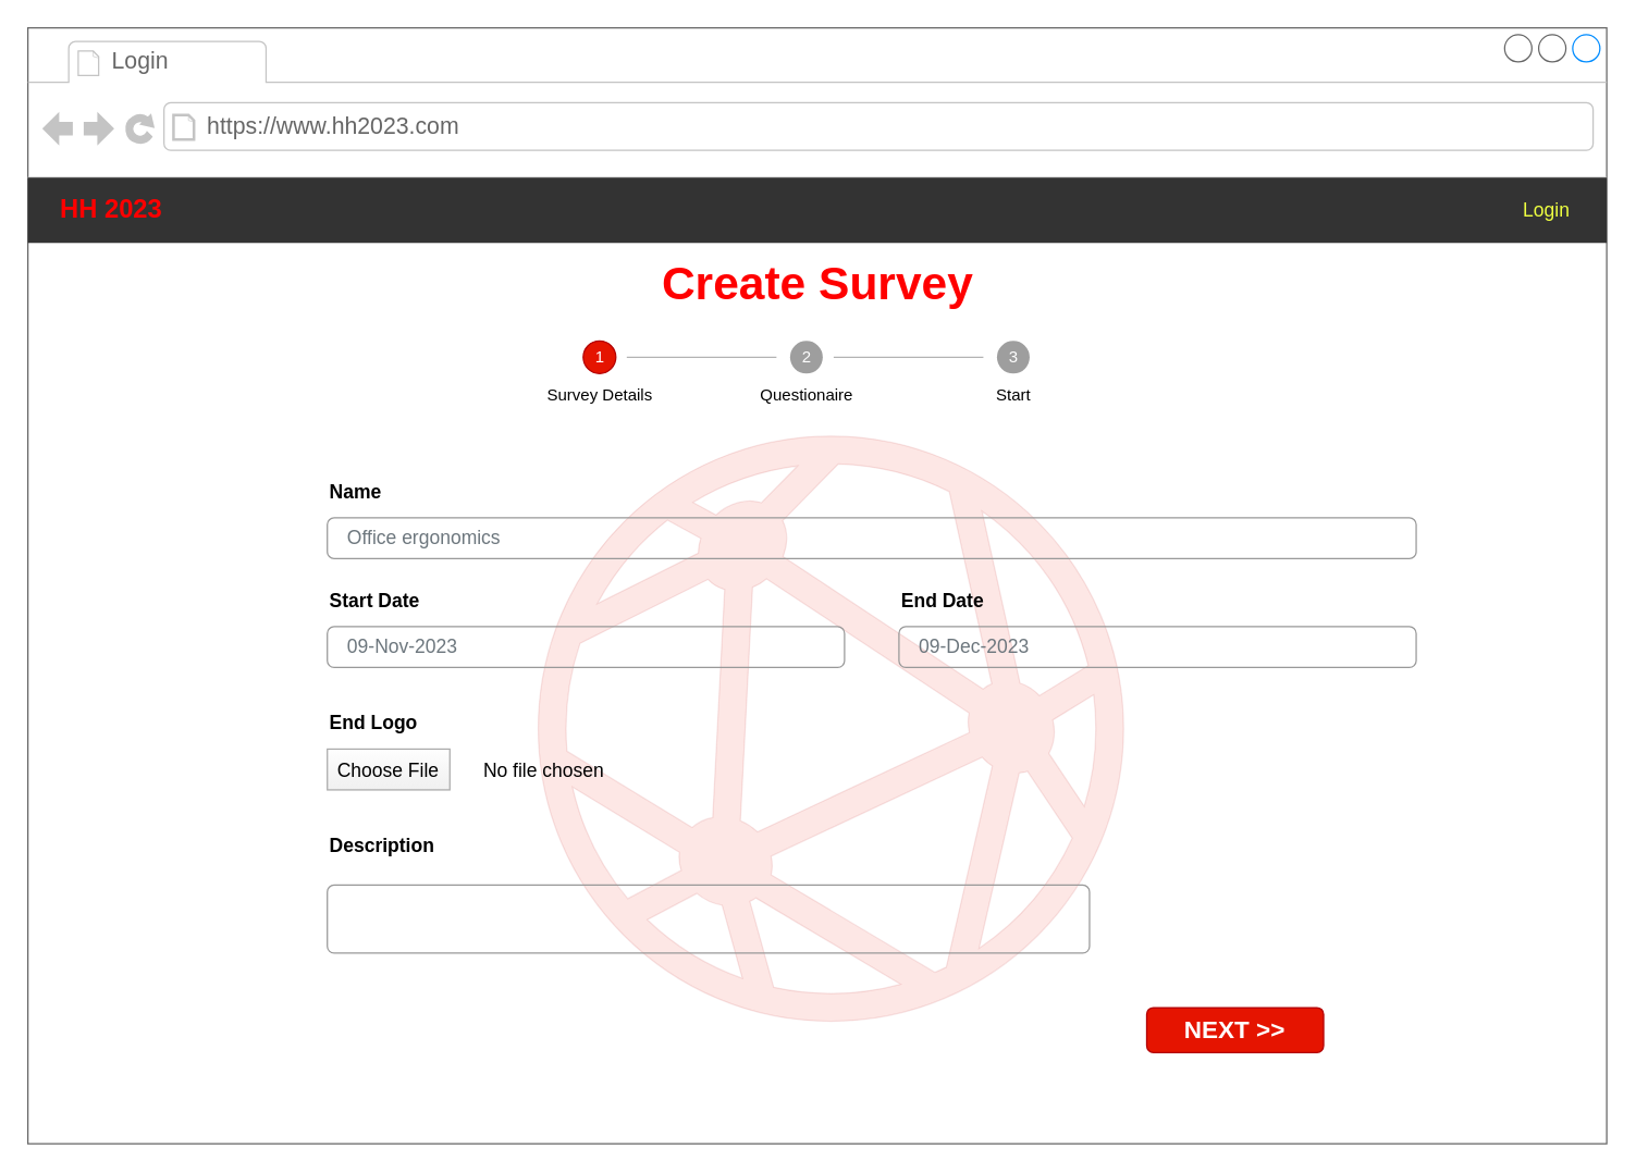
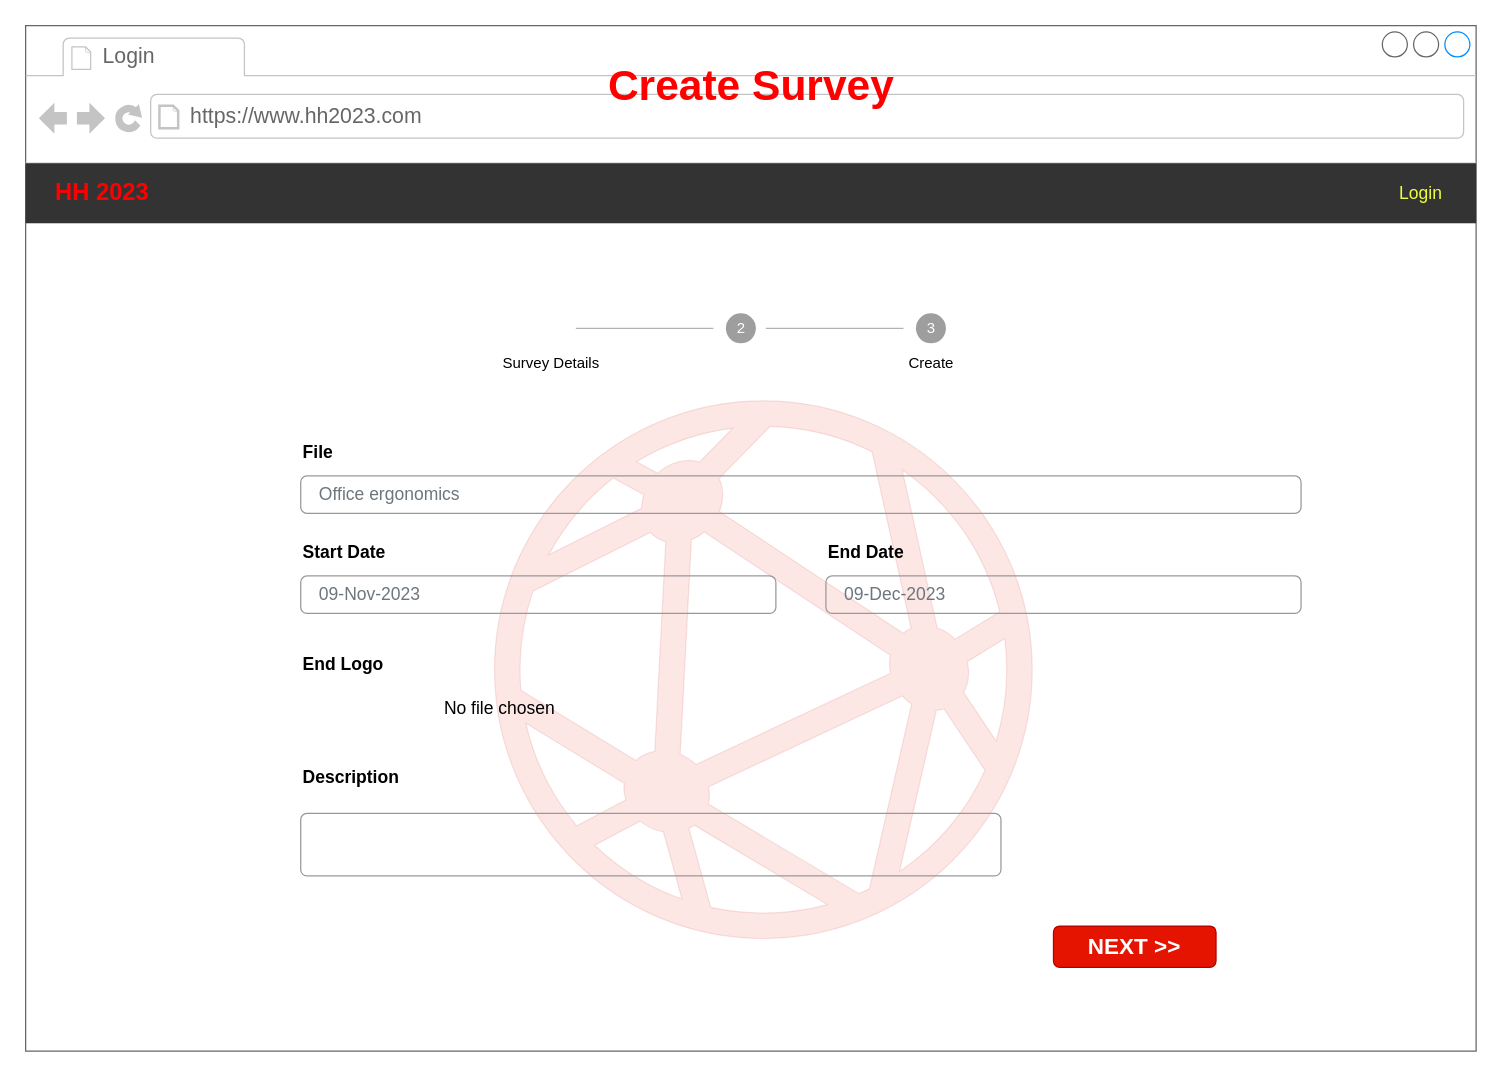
  <mxCell id="0" />
  <mxCell id="1" parent="0" />
  <mxCell id="2" value="" style="strokeWidth=1;shadow=0;dashed=0;align=left;html=1;shape=mxgraph.mockup.containers.browserWindow;rSize=0;strokeColor=#666666;strokeColor2=#008cff;strokeColor3=#c4c4c4;mainText=,;recursiveResize=0;" parent="1" vertex="1"><mxGeometry width="1160" height="820" as="geometry" x="20" y="20" /></mxCell>
  <mxCell id="3" value="Login" style="strokeWidth=1;shadow=0;dashed=0;align=center;html=1;shape=mxgraph.mockup.containers.anchor;fontSize=17;fontColor=#666666;align=left;whiteSpace=wrap;" parent="2" vertex="1"><mxGeometry x="60" y="12" width="150" height="26" as="geometry" /></mxCell>
  <mxCell id="4" value="https://www.hh2023.com" style="strokeWidth=1;shadow=0;dashed=0;align=center;html=1;shape=mxgraph.mockup.containers.anchor;rSize=0;fontSize=17;fontColor=#666666;align=left;" parent="2" vertex="1"><mxGeometry x="130" y="60" width="250" height="26" as="geometry" /></mxCell>
  <mxCell id="5" value="" style="html=1;aspect=fixed;strokeColor=#B20000;shadow=0;fillColor=#e51400;verticalAlign=top;labelPosition=center;verticalLabelPosition=bottom;shape=mxgraph.gcp2.network;fontColor=#ffffff;opacity=10;" parent="2" vertex="1"><mxGeometry x="375" y="300" width="430" height="430" as="geometry" /></mxCell>
  <mxCell id="6" value="&lt;b&gt;&lt;font style=&quot;font-size: 19px;&quot; color=&quot;#ff0000&quot;&gt;HH 2023&lt;/font&gt;&lt;/b&gt;" style="shape=rect;strokeColor=none;fillColor=#333333;fontColor=#FFFFFF;align=left;spacing=16;fontSize=13;spacingLeft=8;whiteSpace=wrap;html=1;" parent="2" vertex="1"><mxGeometry y="110" width="1160" height="48" as="geometry" /></mxCell>
  <mxCell id="7" value="Login" style="text;verticalAlign=middle;align=center;fontColor=#EEFF41;fontSize=14;resizeHeight=1;whiteSpace=wrap;html=1;" parent="6" vertex="1"><mxGeometry x="1" width="88" height="48" relative="1" as="geometry"><mxPoint x="-88" as="offset" /></mxGeometry></mxCell>
- <mxCell id="8" value="Create Survey" style="text;strokeColor=none;fillColor=none;html=1;fontSize=34;fontStyle=1;verticalAlign=middle;align=center;fontColor=#FF0000;" vertex="1" parent="2"><mxGeometry x="440" y="158" width="280" height="60" as="geometry" /></mxCell>
- <mxCell id="9" value="Name" style="fillColor=none;strokeColor=none;align=left;fontSize=14;fontStyle=1" vertex="1" parent="2"><mxGeometry x="220" y="320" width="260" height="40" as="geometry" /></mxCell>
+ <mxCell id="8" value="Create Survey" style="text;strokeColor=none;fillColor=none;html=1;fontSize=34;fontStyle=1;verticalAlign=middle;align=center;fontColor=#FF0000;" vertex="1" parent="2"><mxGeometry x="440" y="18" width="280" height="60" as="geometry" /></mxCell>
+ <mxCell id="9" value="File" style="fillColor=none;strokeColor=none;align=left;fontSize=14;fontStyle=1" vertex="1" parent="2"><mxGeometry x="220" y="320" width="260" height="40" as="geometry" /></mxCell>
  <mxCell id="10" value="Office ergonomics" style="html=1;shadow=0;dashed=0;shape=mxgraph.bootstrap.rrect;rSize=5;fillColor=none;strokeColor=#999999;align=left;spacing=15;fontSize=14;fontColor=#6C767D;" vertex="1" parent="2"><mxGeometry width="800" height="30" relative="1" as="geometry"><mxPoint x="220" y="360" as="offset" /></mxGeometry></mxCell>
  <mxCell id="11" value="Start Date" style="fillColor=none;strokeColor=none;align=left;fontSize=14;fontStyle=1" vertex="1" parent="2"><mxGeometry width="260" height="40" relative="1" as="geometry"><mxPoint x="220" y="400" as="offset" /></mxGeometry></mxCell>
  <mxCell id="12" value="09-Nov-2023" style="html=1;shadow=0;dashed=0;shape=mxgraph.bootstrap.rrect;rSize=5;fillColor=none;strokeColor=#999999;align=left;spacing=15;fontSize=14;fontColor=#6C767D;" vertex="1" parent="2"><mxGeometry width="380" height="30" relative="1" as="geometry"><mxPoint x="220" y="440" as="offset" /></mxGeometry></mxCell>
  <mxCell id="13" value="Description" style="fillColor=none;strokeColor=none;align=left;fontSize=14;fontStyle=1" vertex="1" parent="2"><mxGeometry width="260" height="40" relative="1" as="geometry"><mxPoint x="220" y="580" as="offset" /></mxGeometry></mxCell>
  <mxCell id="14" value="" style="html=1;shadow=0;dashed=0;shape=mxgraph.bootstrap.rrect;rSize=5;fillColor=none;strokeColor=#999999;align=left;spacing=15;fontSize=14;fontColor=#6C767D;" vertex="1" parent="2"><mxGeometry width="560" height="50" relative="1" as="geometry"><mxPoint x="220" y="630" as="offset" /></mxGeometry></mxCell>
  <mxCell id="15" value="End Date" style="fillColor=none;strokeColor=none;align=left;fontSize=14;fontStyle=1" vertex="1" parent="2"><mxGeometry x="640" y="400" width="260" height="40" as="geometry" /></mxCell>
  <mxCell id="16" value="09-Dec-2023" style="html=1;shadow=0;dashed=0;shape=mxgraph.bootstrap.rrect;rSize=5;fillColor=none;strokeColor=#999999;align=left;spacing=15;fontSize=14;fontColor=#6C767D;" vertex="1" parent="2"><mxGeometry x="640" y="440" width="380" height="30" as="geometry" /></mxCell>
- <mxCell id="17" value="Choose File" style="fillColor=#FEFEFE;strokeColor=#AAAAAA;fontSize=14;gradientColor=#F0F0F0;" vertex="1" parent="2"><mxGeometry x="220" y="530" width="90" height="30" as="geometry" /></mxCell>
  <mxCell id="18" value="No file chosen" style="fillColor=none;strokeColor=none;align=left;fontSize=14;spacing=5;" vertex="1" parent="2"><mxGeometry x="330" y="530" width="100" height="30" as="geometry" /></mxCell>
  <mxCell id="19" value="End Logo" style="fillColor=none;strokeColor=none;align=left;fontSize=14;fontStyle=1" vertex="1" parent="2"><mxGeometry x="220" y="490" width="150" height="40" as="geometry" /></mxCell>
  <mxCell id="20" value="NEXT &amp;gt;&amp;gt;" style="rounded=1;fillColor=#e51400;strokeColor=#B20000;html=1;whiteSpace=wrap;fontColor=#ffffff;align=center;verticalAlign=middle;fontStyle=1;fontSize=18;sketch=0;" vertex="1" parent="2"><mxGeometry x="822" y="720" width="130" height="33" as="geometry" /></mxCell>
- <mxCell id="21" value="1" style="shape=ellipse;fontSize=12;strokeColor=#B20000;fillColor=#e51400;fontColor=#ffffff;align=center;verticalAlign=middle;html=1;" vertex="1" parent="2"><mxGeometry x="408" y="230" width="24" height="24" as="geometry" /></mxCell>
  <mxCell id="22" value="Survey Details" style="shape=rect;fontColor=#4d4d4dlfontSize=13;strokeColor=none;fillColor=none;html=1;" vertex="1" parent="2"><mxGeometry x="370" y="260" width="100" height="20" as="geometry" /></mxCell>
  <mxCell id="23" value="" style="shape=line;strokeColor=#b3b3b3;" vertex="1" parent="2"><mxGeometry x="440" y="237" width="110" height="10" as="geometry" /></mxCell>
  <mxCell id="24" value="2" style="shape=ellipse;fontSize=12;strokeColor=none;fillColor=#9e9e9e;fontColor=#ffffff;align=center;verticalAlign=middle;html=1;" vertex="1" parent="2"><mxGeometry x="560" y="230" width="24" height="24" as="geometry" /></mxCell>
- <mxCell id="25" value="Questionaire" style="shape=rect;fontColor=#4d4d4dlfontSize=13;strokeColor=none;fillColor=none;html=1;" vertex="1" parent="2"><mxGeometry x="522" y="260" width="100" height="20" as="geometry" /></mxCell>
  <mxCell id="26" value="" style="shape=line;strokeColor=#b3b3b3;" vertex="1" parent="2"><mxGeometry x="592" y="237" width="110" height="10" as="geometry" /></mxCell>
  <mxCell id="27" value="3" style="shape=ellipse;fontSize=12;strokeColor=none;fillColor=#9e9e9e;fontColor=#ffffff;html=1;" vertex="1" parent="2"><mxGeometry x="712" y="230" width="24" height="24" as="geometry" /></mxCell>
- <mxCell id="28" value="Start" style="shape=rect;fontColor=#4d4d4dlfontSize=13;strokeColor=none;fillColor=none;align=center;verticalAlign=middle;html=1;" vertex="1" parent="2"><mxGeometry x="674" y="260" width="100" height="20" as="geometry" /></mxCell>
+ <mxCell id="28" value="Create" style="shape=rect;fontColor=#4d4d4dlfontSize=13;strokeColor=none;fillColor=none;align=center;verticalAlign=middle;html=1;" vertex="1" parent="2"><mxGeometry x="674" y="260" width="100" height="20" as="geometry" /></mxCell>
